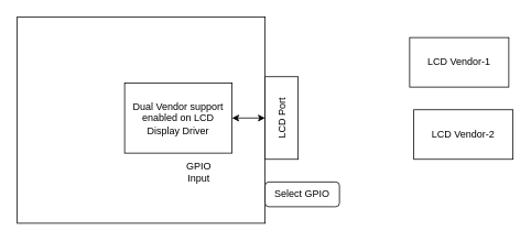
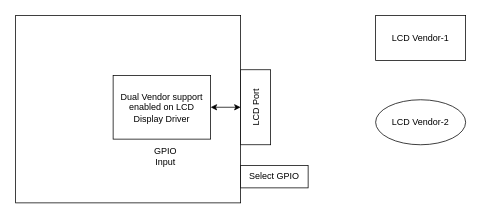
  <mxCell id="0" />
  <mxCell id="1" parent="0" />
  <mxCell id="2" value="" style="rounded=0;whiteSpace=wrap;html=1;" vertex="1" parent="1"><mxGeometry x="20" y="20" width="300" height="250" as="geometry" /></mxCell>
  <mxCell id="3" value="Dual Vendor support enabled on LCD Display Driver" style="whiteSpace=wrap;html=1;rounded=0;" vertex="1" parent="1"><mxGeometry x="150" y="100" width="130" height="85" as="geometry" /></mxCell>
  <mxCell id="4" value="" style="rounded=0;whiteSpace=wrap;html=1;" vertex="1" parent="1"><mxGeometry x="320" y="92.5" width="40" height="100" as="geometry" /></mxCell>
- <mxCell id="5" value="Select GPIO" style="whiteSpace=wrap;html=1;rounded=1;" vertex="1" parent="1"><mxGeometry x="320" y="220" width="90" height="30" as="geometry" /></mxCell>
- <mxCell id="6" value="LCD Vendor-1" style="rounded=0;whiteSpace=wrap;html=1;" vertex="1" parent="1"><mxGeometry x="495" y="45" width="120" height="60" as="geometry" /></mxCell>
- <mxCell id="7" value="LCD Vendor-2" style="rounded=0;whiteSpace=wrap;html=1;" vertex="1" parent="1"><mxGeometry x="500" y="132.5" width="120" height="60" as="geometry" /></mxCell>
+ <mxCell id="5" value="Select GPIO" style="rounded=0;whiteSpace=wrap;html=1;" vertex="1" parent="1"><mxGeometry x="320" y="220" width="90" height="30" as="geometry" /></mxCell>
+ <mxCell id="6" value="LCD Vendor-1" style="rounded=0;whiteSpace=wrap;html=1;" vertex="1" parent="1"><mxGeometry x="500" y="20" width="120" height="60" as="geometry" /></mxCell>
+ <mxCell id="7" value="LCD Vendor-2" style="ellipse;whiteSpace=wrap;html=1;" vertex="1" parent="1"><mxGeometry x="500" y="132.5" width="120" height="60" as="geometry" /></mxCell>
  <mxCell id="8" value="" style="endArrow=classic;startArrow=classic;html=1;rounded=0;exitX=1;exitY=0.5;exitDx=0;exitDy=0;entryX=0;entryY=0.5;entryDx=0;entryDy=0;" edge="1" parent="1" source="3" target="4"><mxGeometry width="50" height="50" relative="1" as="geometry"><mxPoint x="340" y="230" as="sourcePoint" /><mxPoint x="390" y="180" as="targetPoint" /></mxGeometry></mxCell>
  <mxCell id="9" value="LCD Port" style="text;html=1;align=center;verticalAlign=middle;whiteSpace=wrap;rounded=0;rotation=270;" vertex="1" parent="1"><mxGeometry x="310" y="127.5" width="60" height="30" as="geometry" /></mxCell>
- <mxCell id="10" value="GPIO Input" style="text;html=1;align=center;verticalAlign=middle;whiteSpace=wrap;rounded=0;" vertex="1" parent="1"><mxGeometry x="210" y="192.5" width="60" height="30" as="geometry" /></mxCell>
+ <mxCell id="10" value="GPIO Input" style="text;html=1;align=center;verticalAlign=middle;whiteSpace=wrap;rounded=0;" vertex="1" parent="1"><mxGeometry x="190" y="192.5" width="60" height="30" as="geometry" /></mxCell>
